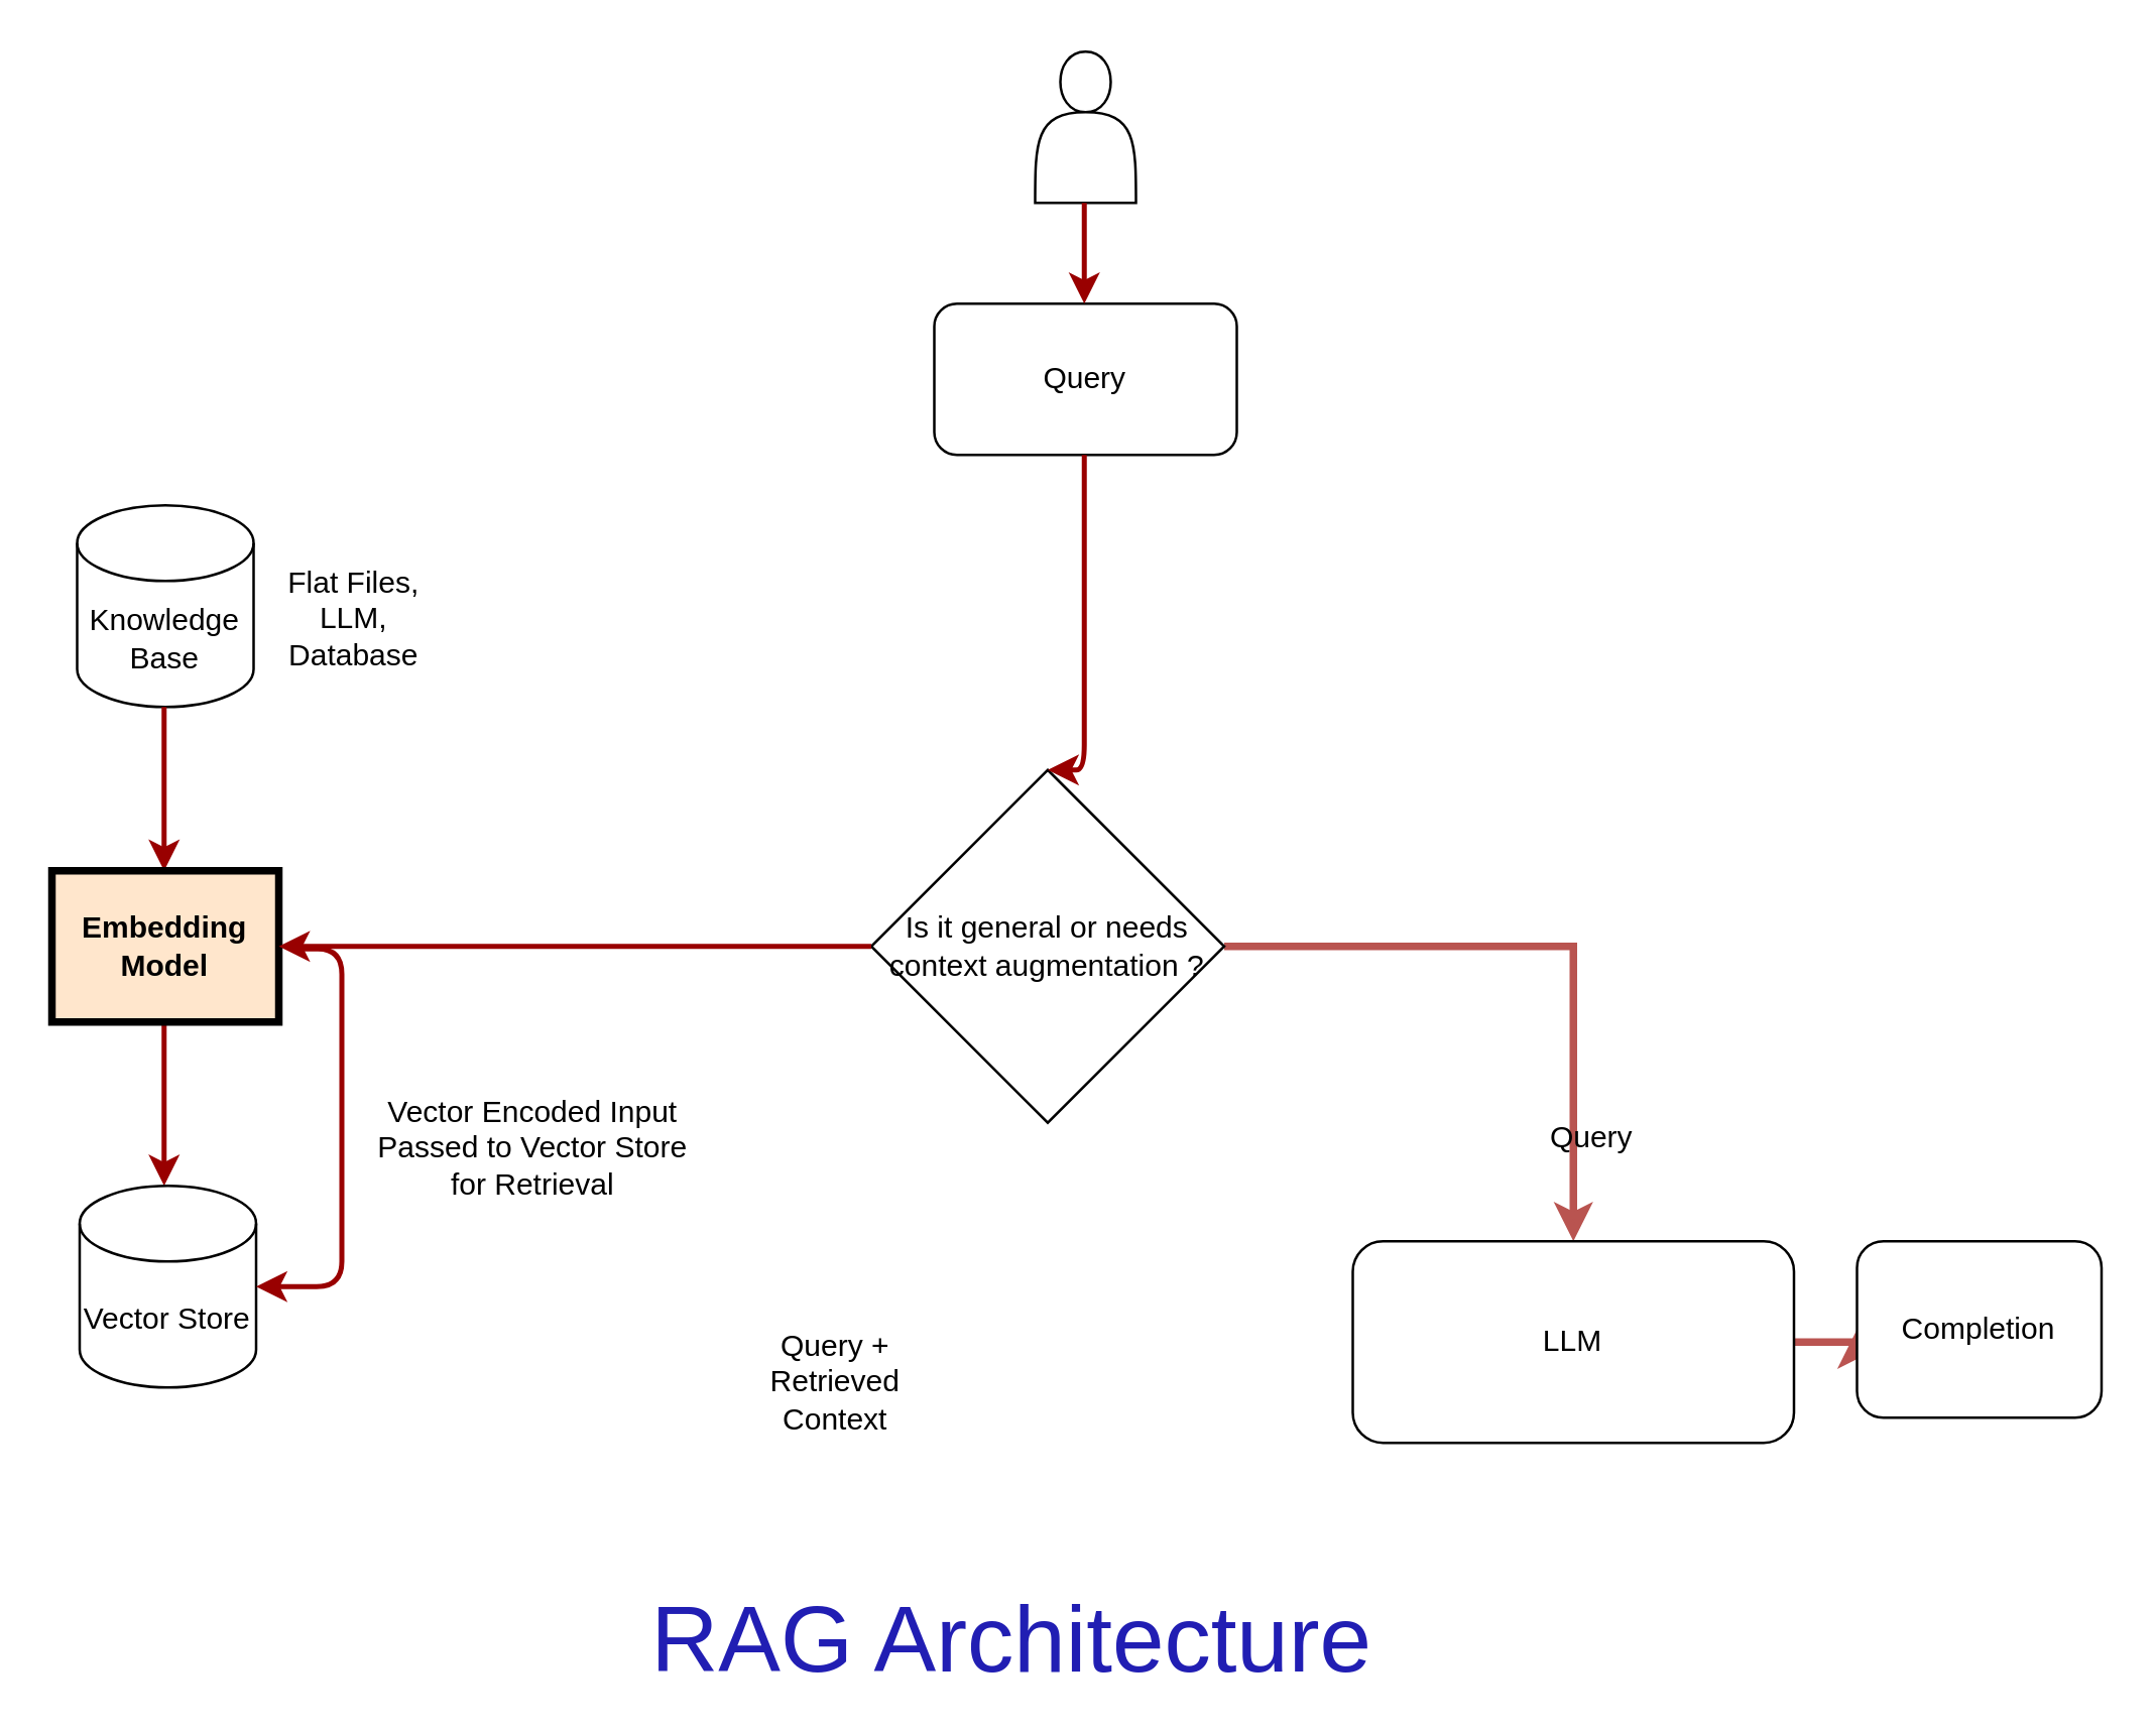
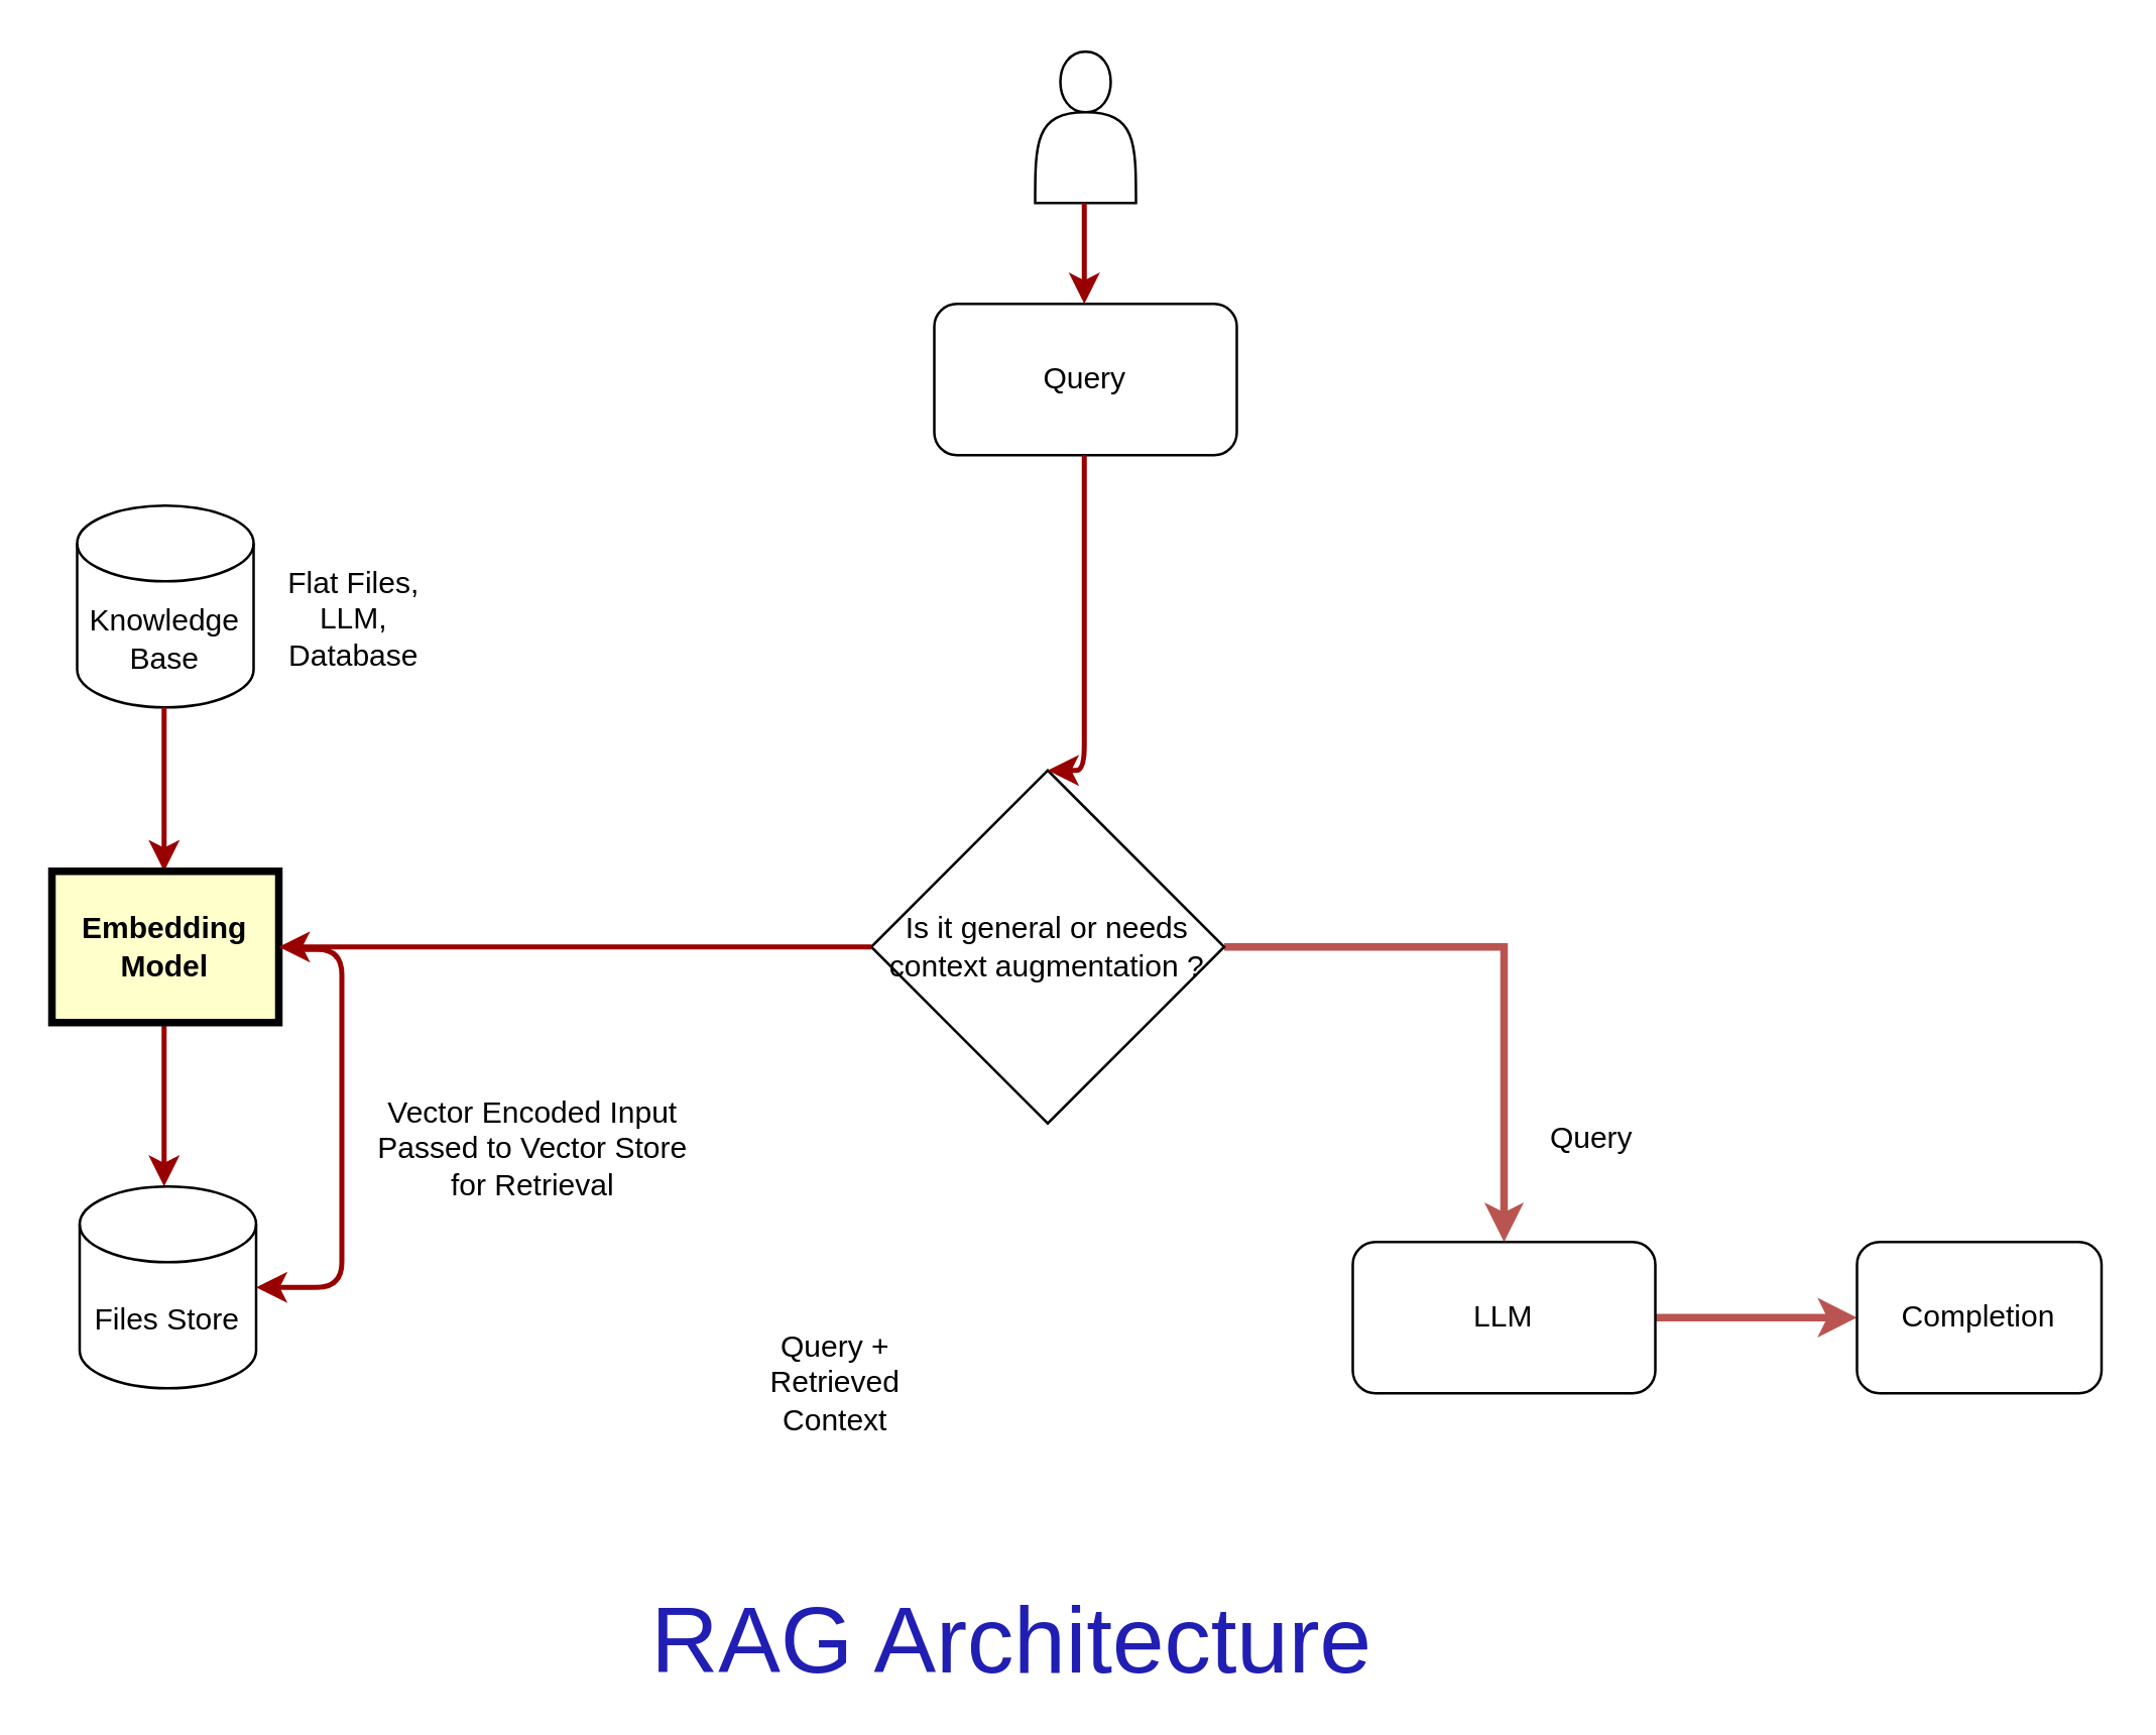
  <mxCell id="0" />
  <mxCell id="1" parent="0" />
  <mxCell id="2" value="" style="edgeStyle=elbowEdgeStyle;elbow=horizontal;strokeColor=#990000;strokeWidth=2" parent="1" edge="1"><mxGeometry width="100" height="100" relative="1" as="geometry"><mxPoint x="64.5" y="405" as="sourcePoint" /><mxPoint x="64.5" y="470" as="targetPoint" /><Array as="points"><mxPoint x="64.5" y="439" /></Array></mxGeometry></mxCell>
  <mxCell id="3" value="Knowledge Base" style="shape=cylinder3;whiteSpace=wrap;html=1;boundedLbl=1;backgroundOutline=1;size=15;" vertex="1" parent="1"><mxGeometry x="30" y="200" width="70" height="80" as="geometry" /></mxCell>
  <mxCell id="4" value="Flat Files, LLM, Database" style="text;html=1;align=center;verticalAlign=middle;whiteSpace=wrap;rounded=0;" vertex="1" parent="1"><mxGeometry x="110" y="230" width="60" height="30" as="geometry" /></mxCell>
  <mxCell id="5" value="" style="edgeStyle=elbowEdgeStyle;elbow=horizontal;strokeColor=#990000;strokeWidth=2" edge="1" parent="1"><mxGeometry width="100" height="100" relative="1" as="geometry"><mxPoint x="64.5" y="280" as="sourcePoint" /><mxPoint x="64.5" y="345" as="targetPoint" /><Array as="points"><mxPoint x="64.5" y="314" /></Array></mxGeometry></mxCell>
- <mxCell id="6" value="Embedding Model" style="whiteSpace=wrap;align=center;verticalAlign=middle;fontStyle=1;strokeWidth=3;fillColor=#ffe6cc;" vertex="1" parent="1"><mxGeometry x="20" y="345" width="90" height="60" as="geometry" /></mxCell>
- <mxCell id="7" value="Vector Store" style="shape=cylinder3;whiteSpace=wrap;html=1;boundedLbl=1;backgroundOutline=1;size=15;" vertex="1" parent="1"><mxGeometry x="31" y="470" width="70" height="80" as="geometry" /></mxCell>
+ <mxCell id="6" value="Embedding Model" style="whiteSpace=wrap;align=center;verticalAlign=middle;fontStyle=1;strokeWidth=3;fillColor=#FFFFCC" vertex="1" parent="1"><mxGeometry x="20" y="345" width="90" height="60" as="geometry" /></mxCell>
+ <mxCell id="7" value="Files Store" style="shape=cylinder3;whiteSpace=wrap;html=1;boundedLbl=1;backgroundOutline=1;size=15;" vertex="1" parent="1"><mxGeometry x="31" y="470" width="70" height="80" as="geometry" /></mxCell>
  <mxCell id="8" value="" style="shape=actor;whiteSpace=wrap;html=1;" vertex="1" parent="1"><mxGeometry x="410" y="20" width="40" height="60" as="geometry" /></mxCell>
  <mxCell id="9" value="Query" style="rounded=1;whiteSpace=wrap;html=1;" vertex="1" parent="1"><mxGeometry x="370" y="120" width="120" height="60" as="geometry" /></mxCell>
  <mxCell id="10" value="" style="edgeStyle=elbowEdgeStyle;elbow=horizontal;strokeColor=#990000;strokeWidth=2" edge="1" parent="1"><mxGeometry width="100" height="100" relative="1" as="geometry"><mxPoint x="429.5" y="80" as="sourcePoint" /><mxPoint x="430" y="120" as="targetPoint" /><Array as="points"><mxPoint x="429.5" y="114" /></Array></mxGeometry></mxCell>
  <mxCell id="11" style="edgeStyle=orthogonalEdgeStyle;rounded=0;orthogonalLoop=1;jettySize=auto;html=1;exitX=1;exitY=0.5;exitDx=0;exitDy=0;entryX=0.5;entryY=0;entryDx=0;entryDy=0;strokeColor=light-dark(#b95450, #ededed);strokeWidth=3;" edge="1" parent="1" source="12" target="18"><mxGeometry relative="1" as="geometry" /></mxCell>
  <mxCell id="12" value="Is it general or needs context augmentation ?" style="rhombus;whiteSpace=wrap;html=1;" vertex="1" parent="1"><mxGeometry x="345" y="305" width="140" height="140" as="geometry" /></mxCell>
  <mxCell id="13" value="" style="edgeStyle=elbowEdgeStyle;elbow=horizontal;strokeColor=#990000;strokeWidth=2;entryX=0.5;entryY=0;entryDx=0;entryDy=0;" edge="1" parent="1" target="12"><mxGeometry width="100" height="100" relative="1" as="geometry"><mxPoint x="429.5" y="180" as="sourcePoint" /><mxPoint x="430" y="220" as="targetPoint" /><Array as="points"><mxPoint x="429.5" y="214" /></Array></mxGeometry></mxCell>
  <mxCell id="14" value="" style="edgeStyle=elbowEdgeStyle;elbow=horizontal;strokeColor=#990000;strokeWidth=2;entryX=1;entryY=0.5;entryDx=0;entryDy=0;exitX=0;exitY=0.5;exitDx=0;exitDy=0;" edge="1" parent="1" source="12" target="6"><mxGeometry width="100" height="100" relative="1" as="geometry"><mxPoint x="429.5" y="400" as="sourcePoint" /><mxPoint x="430" y="480" as="targetPoint" /><Array as="points"><mxPoint x="230" y="370" /></Array></mxGeometry></mxCell>
  <mxCell id="15" value="" style="edgeStyle=elbowEdgeStyle;elbow=horizontal;strokeColor=#990000;strokeWidth=2;entryX=1;entryY=0.5;entryDx=0;entryDy=0;entryPerimeter=0;" edge="1" parent="1" target="7"><mxGeometry width="100" height="100" relative="1" as="geometry"><mxPoint x="116" y="376" as="sourcePoint" /><mxPoint x="126" y="510" as="targetPoint" /><Array as="points"><mxPoint x="135" y="414" /></Array></mxGeometry></mxCell>
  <mxCell id="16" value="Vector Encoded Input Passed to Vector Store for Retrieval" style="text;html=1;align=center;verticalAlign=middle;whiteSpace=wrap;rounded=0;" vertex="1" parent="1"><mxGeometry x="146" y="440" width="130" height="30" as="geometry" /></mxCell>
  <mxCell id="17" style="edgeStyle=orthogonalEdgeStyle;rounded=0;orthogonalLoop=1;jettySize=auto;html=1;exitX=1;exitY=0.5;exitDx=0;exitDy=0;entryX=0;entryY=0.5;entryDx=0;entryDy=0;strokeColor=light-dark(#ba5451, #ededed);strokeWidth=3;" edge="1" parent="1" source="18" target="21"><mxGeometry relative="1" as="geometry" /></mxCell>
- <mxCell id="18" value="LLM" style="rounded=1;whiteSpace=wrap;html=1;" vertex="1" parent="1"><mxGeometry x="536" y="492" width="175" height="80" as="geometry" /></mxCell>
+ <mxCell id="18" value="LLM" style="rounded=1;whiteSpace=wrap;html=1;" vertex="1" parent="1"><mxGeometry x="536" y="492" width="120" height="60" as="geometry" /></mxCell>
  <mxCell id="19" value="Query + Retrieved Context" style="text;html=1;align=center;verticalAlign=middle;whiteSpace=wrap;rounded=0;" vertex="1" parent="1"><mxGeometry x="286" y="533" width="90" height="30" as="geometry" /></mxCell>
  <mxCell id="20" value="Query" style="text;html=1;align=center;verticalAlign=middle;whiteSpace=wrap;rounded=0;" vertex="1" parent="1"><mxGeometry x="586" y="436" width="90" height="30" as="geometry" /></mxCell>
- <mxCell id="21" value="Completion" style="rounded=1;whiteSpace=wrap;html=1;" vertex="1" parent="1"><mxGeometry x="736" y="492" width="97" height="70" as="geometry" /></mxCell>
+ <mxCell id="21" value="Completion" style="rounded=1;whiteSpace=wrap;html=1;" vertex="1" parent="1"><mxGeometry x="736" y="492" width="97" height="60" as="geometry" /></mxCell>
  <mxCell id="22" value="&lt;font style=&quot;font-size: 37px; color: light-dark(rgb(33, 30, 179), rgb(237, 237, 237));&quot;&gt;RAG Architecture&lt;/font&gt;" style="text;html=1;align=center;verticalAlign=middle;whiteSpace=wrap;rounded=0;" vertex="1" parent="1"><mxGeometry x="226" y="636" width="350" height="30" as="geometry" /></mxCell>
